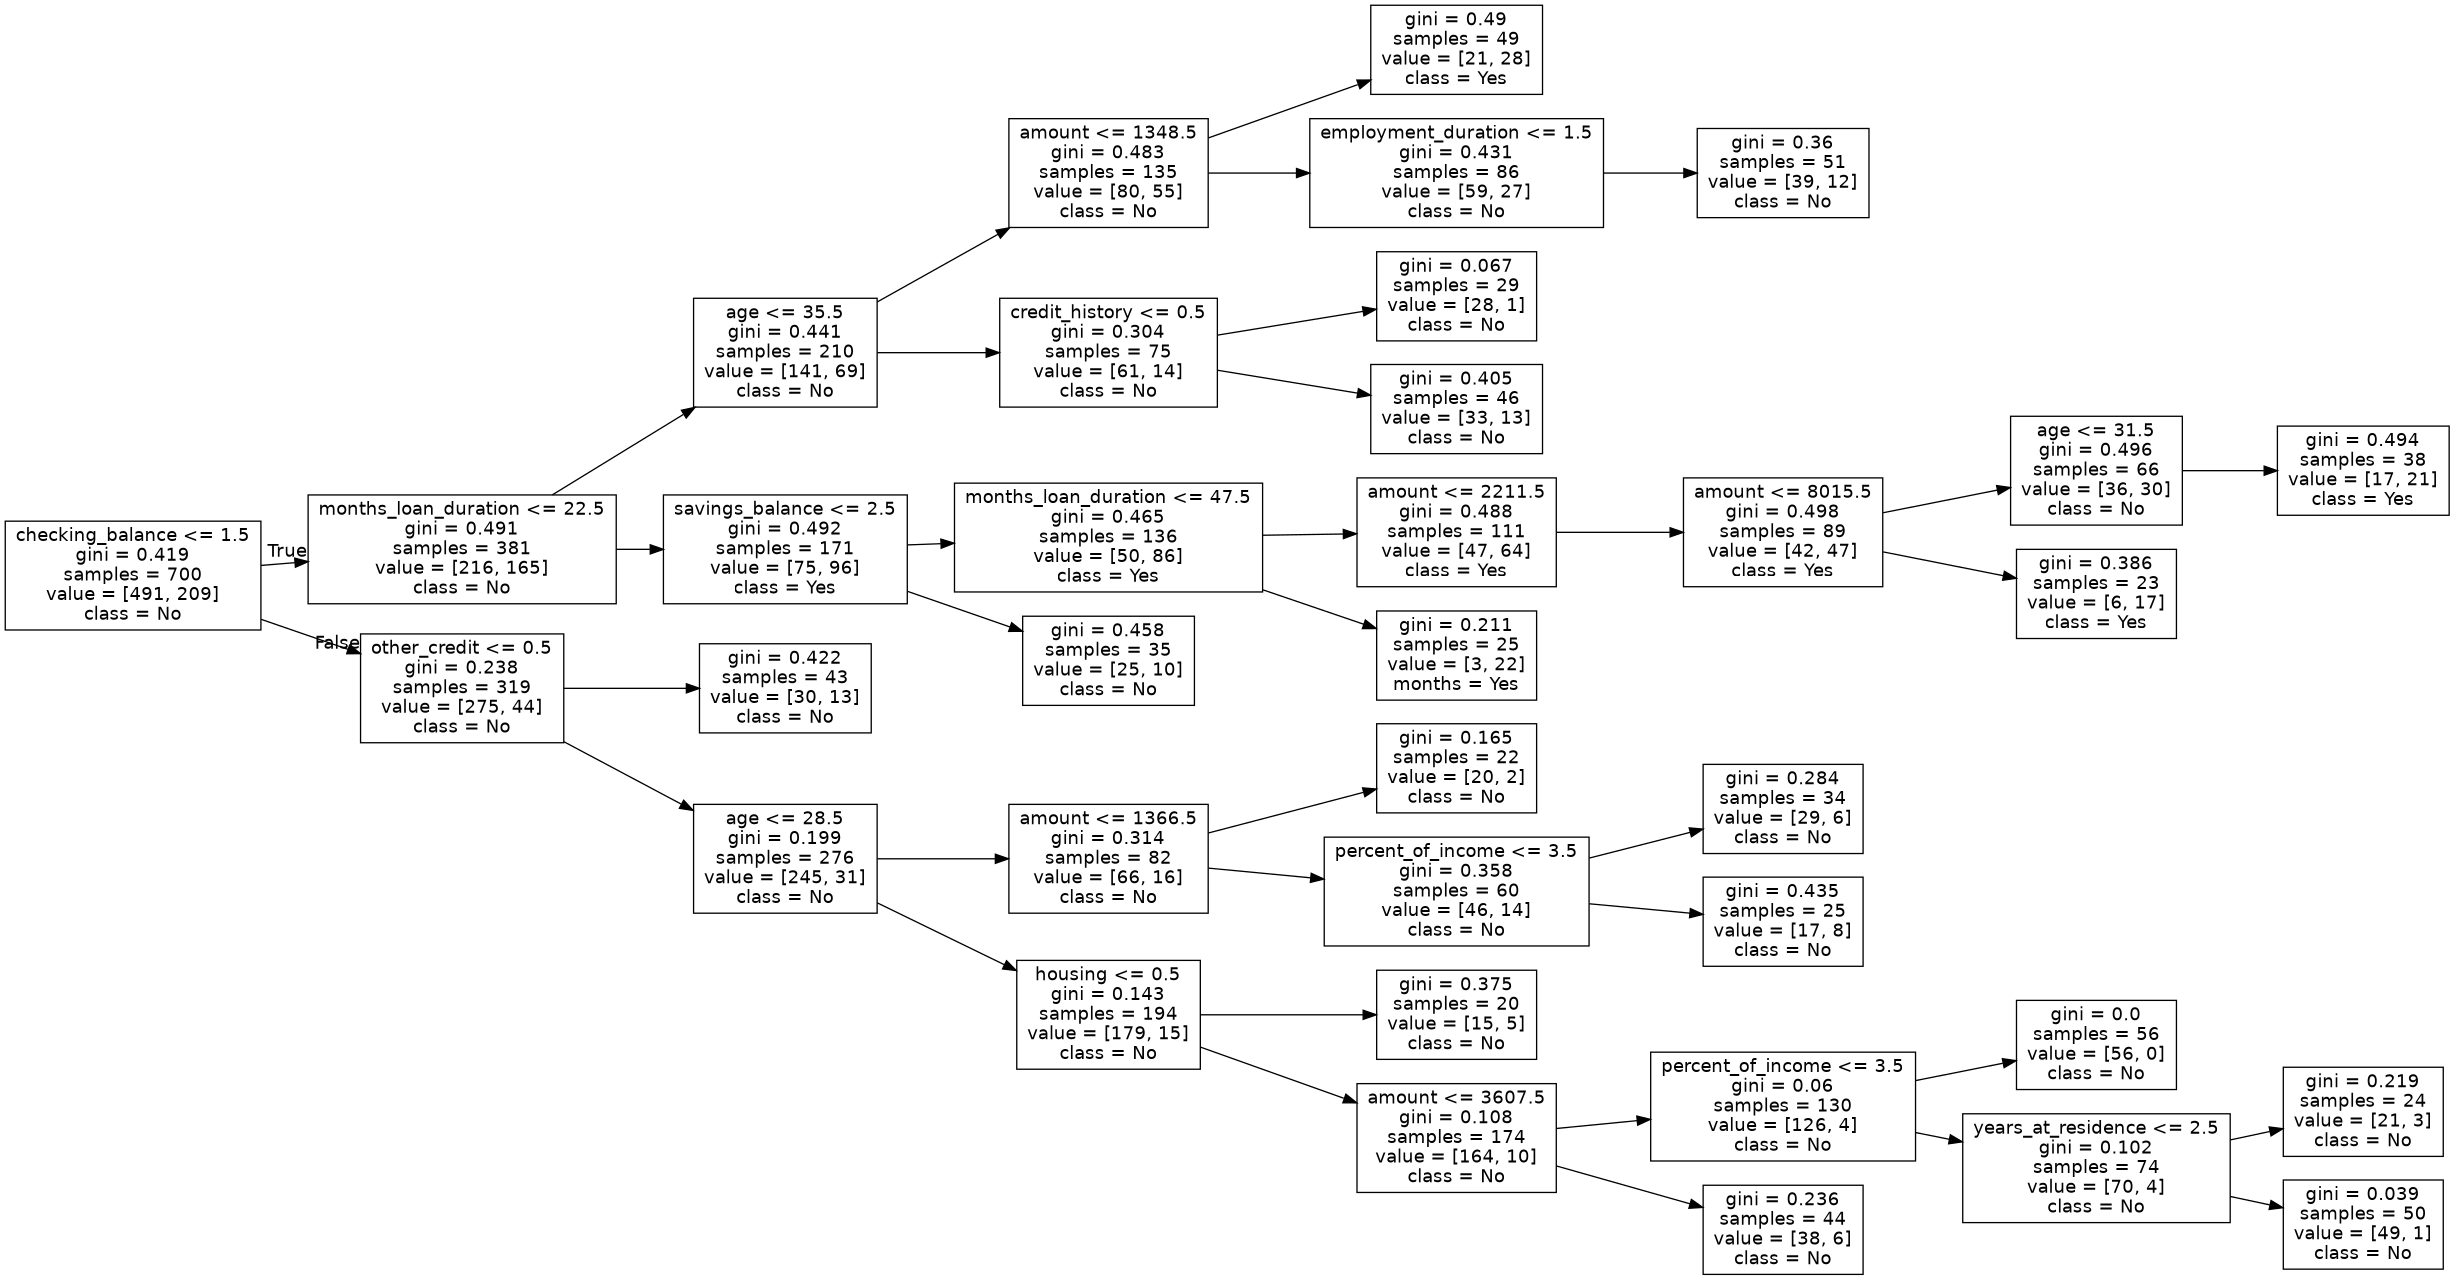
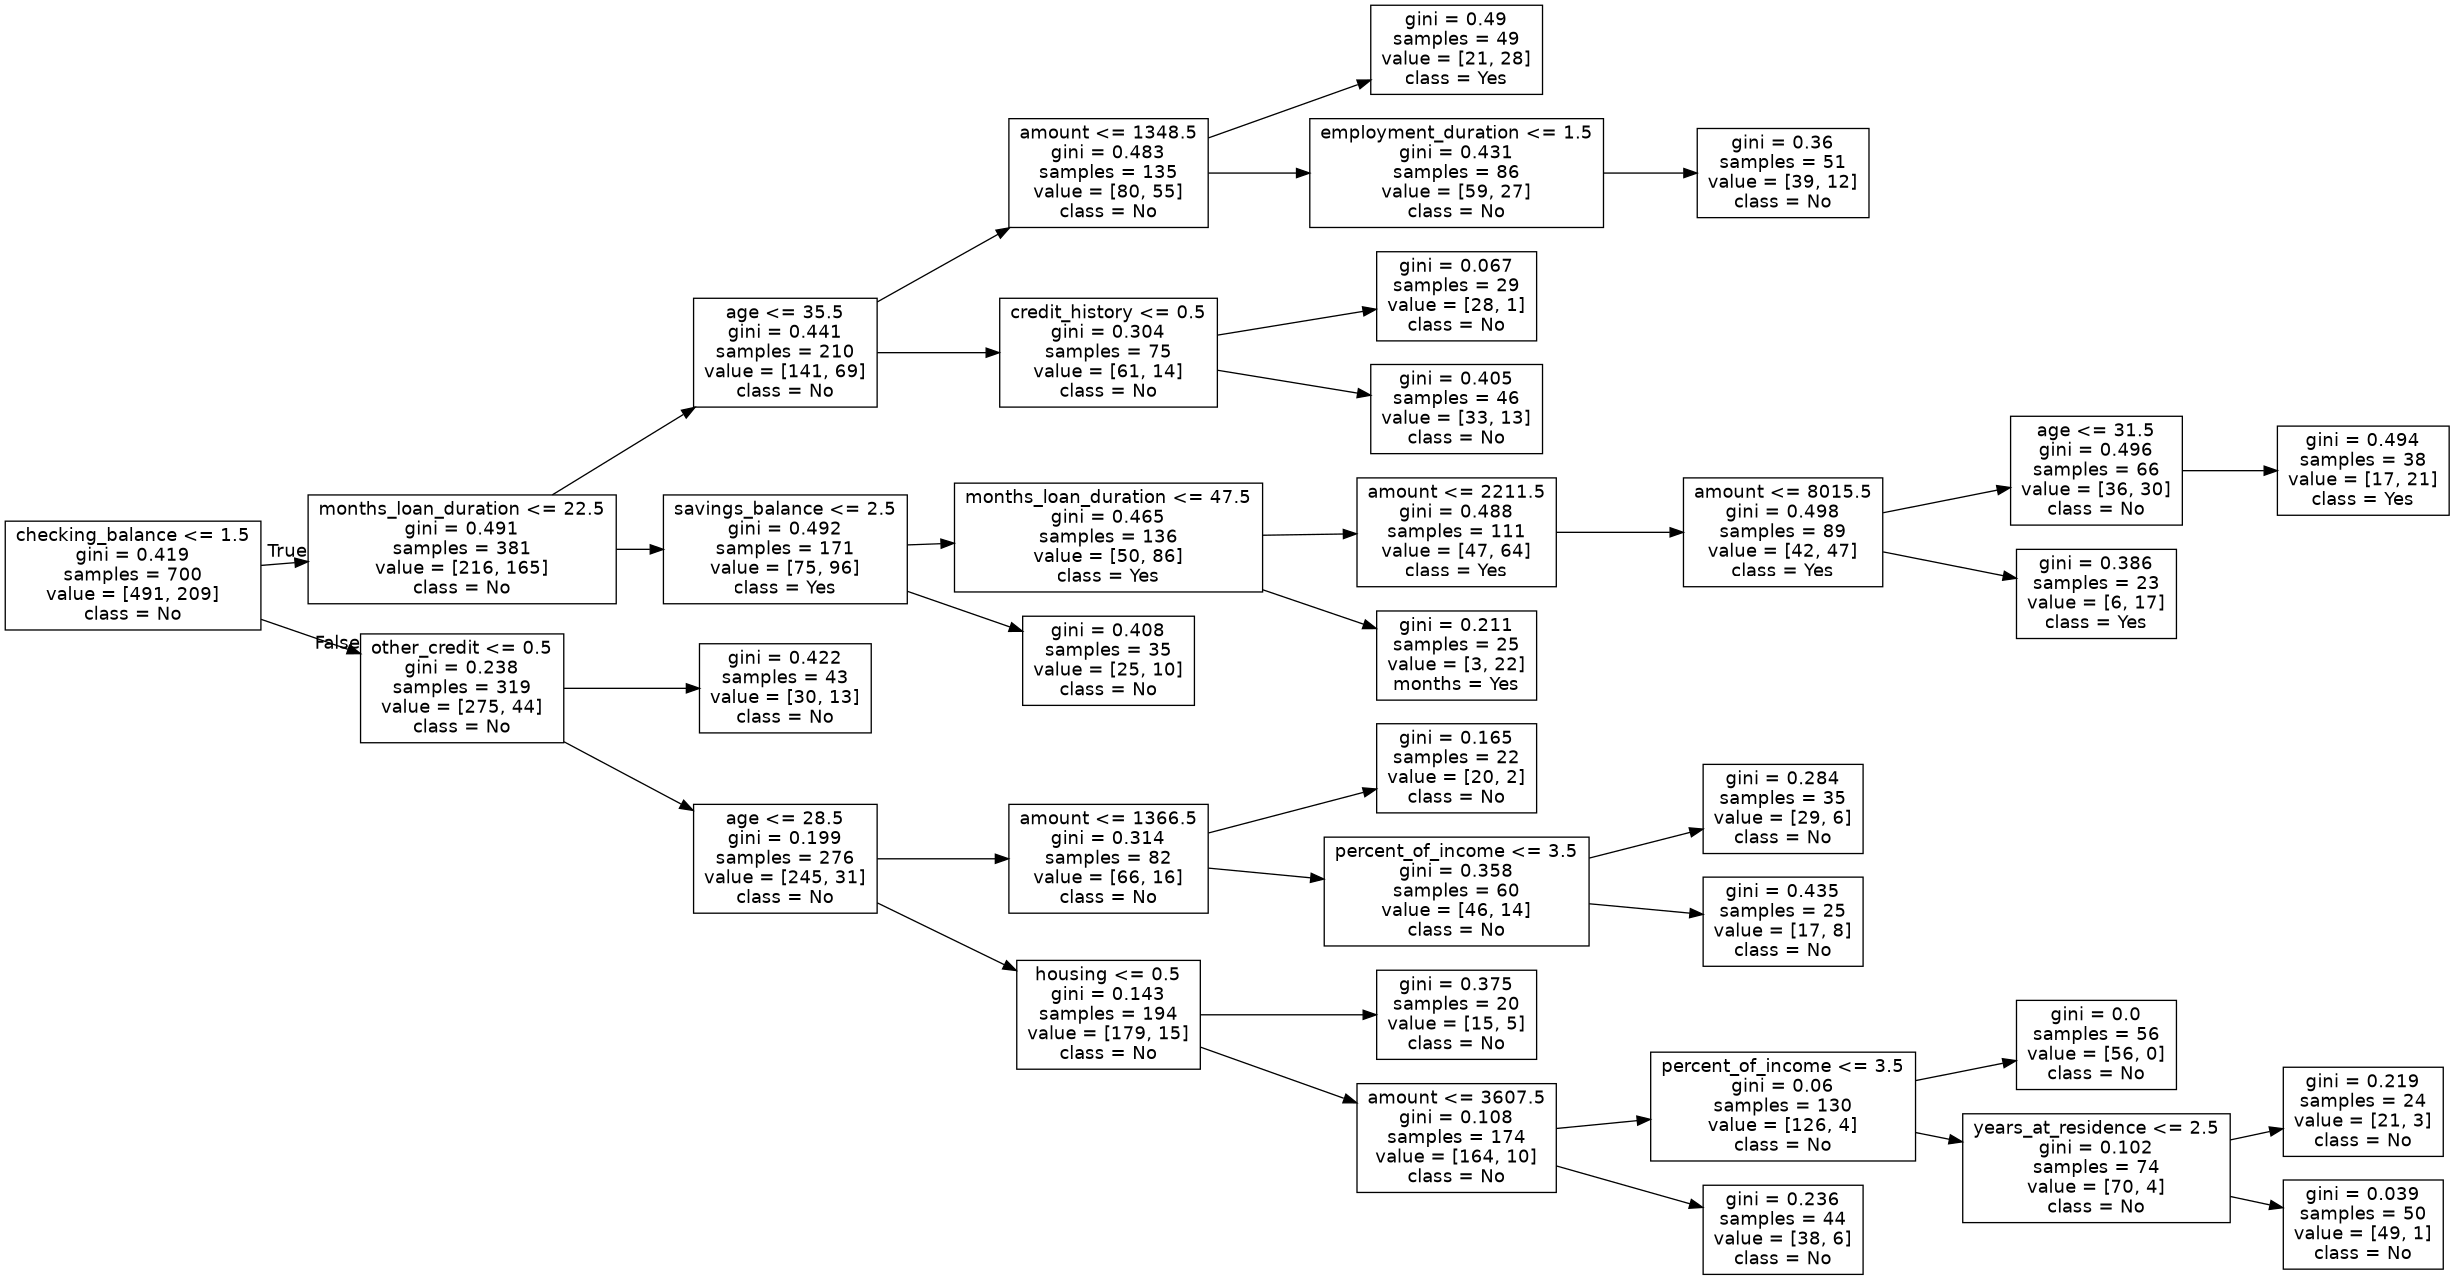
  digraph {
    rankdir=LR
    node [fontname=helvetica shape=box]
    edge [fontname=helvetica]
    n1 [label="checking_balance <= 1.5\ngini = 0.419\nsamples = 700\nvalue = [491, 209]\nclass = No"]
    n2 [label="months_loan_duration <= 22.5\ngini = 0.491\nsamples = 381\nvalue = [216, 165]\nclass = No"]
    n3 [label="other_credit <= 0.5\ngini = 0.238\nsamples = 319\nvalue = [275, 44]\nclass = No"]
    n4 [label="age <= 35.5\ngini = 0.441\nsamples = 210\nvalue = [141, 69]\nclass = No"]
    n5 [label="savings_balance <= 2.5\ngini = 0.492\nsamples = 171\nvalue = [75, 96]\nclass = Yes"]
    n6 [label="gini = 0.422\nsamples = 43\nvalue = [30, 13]\nclass = No"]
    n7 [label="age <= 28.5\ngini = 0.199\nsamples = 276\nvalue = [245, 31]\nclass = No"]
    n8 [label="amount <= 1348.5\ngini = 0.483\nsamples = 135\nvalue = [80, 55]\nclass = No"]
    n9 [label="credit_history <= 0.5\ngini = 0.304\nsamples = 75\nvalue = [61, 14]\nclass = No"]
    n10 [label="months_loan_duration <= 47.5\ngini = 0.465\nsamples = 136\nvalue = [50, 86]\nclass = Yes"]
-   n11 [label="gini = 0.458\nsamples = 35\nvalue = [25, 10]\nclass = No"]
+   n11 [label="gini = 0.408\nsamples = 35\nvalue = [25, 10]\nclass = No"]
    n12 [label="gini = 0.49\nsamples = 49\nvalue = [21, 28]\nclass = Yes"]
    n13 [label="employment_duration <= 1.5\ngini = 0.431\nsamples = 86\nvalue = [59, 27]\nclass = No"]
    n14 [label="gini = 0.067\nsamples = 29\nvalue = [28, 1]\nclass = No"]
    n15 [label="gini = 0.405\nsamples = 46\nvalue = [33, 13]\nclass = No"]
    n16 [label="gini = 0.36\nsamples = 51\nvalue = [39, 12]\nclass = No"]
    n17 [label="amount <= 2211.5\ngini = 0.488\nsamples = 111\nvalue = [47, 64]\nclass = Yes"]
    n18 [label="gini = 0.211\nsamples = 25\nvalue = [3, 22]\nmonths = Yes"]
    n19 [label="amount <= 8015.5\ngini = 0.498\nsamples = 89\nvalue = [42, 47]\nclass = Yes"]
    n20 [label="age <= 31.5\ngini = 0.496\nsamples = 66\nvalue = [36, 30]\nclass = No"]
    n21 [label="gini = 0.386\nsamples = 23\nvalue = [6, 17]\nclass = Yes"]
    n22 [label="gini = 0.494\nsamples = 38\nvalue = [17, 21]\nclass = Yes"]
    n23 [label="amount <= 1366.5\ngini = 0.314\nsamples = 82\nvalue = [66, 16]\nclass = No"]
    n24 [label="housing <= 0.5\ngini = 0.143\nsamples = 194\nvalue = [179, 15]\nclass = No"]
    n25 [label="gini = 0.165\nsamples = 22\nvalue = [20, 2]\nclass = No"]
    n26 [label="percent_of_income <= 3.5\ngini = 0.358\nsamples = 60\nvalue = [46, 14]\nclass = No"]
    n27 [label="gini = 0.375\nsamples = 20\nvalue = [15, 5]\nclass = No"]
    n28 [label="amount <= 3607.5\ngini = 0.108\nsamples = 174\nvalue = [164, 10]\nclass = No"]
-   n29 [label="gini = 0.284\nsamples = 34\nvalue = [29, 6]\nclass = No"]
+   n29 [label="gini = 0.284\nsamples = 35\nvalue = [29, 6]\nclass = No"]
    n30 [label="gini = 0.435\nsamples = 25\nvalue = [17, 8]\nclass = No"]
    n31 [label="percent_of_income <= 3.5\ngini = 0.06\nsamples = 130\nvalue = [126, 4]\nclass = No"]
    n32 [label="gini = 0.236\nsamples = 44\nvalue = [38, 6]\nclass = No"]
    n33 [label="gini = 0.0\nsamples = 56\nvalue = [56, 0]\nclass = No"]
    n34 [label="years_at_residence <= 2.5\ngini = 0.102\nsamples = 74\nvalue = [70, 4]\nclass = No"]
    n35 [label="gini = 0.219\nsamples = 24\nvalue = [21, 3]\nclass = No"]
    n36 [label="gini = 0.039\nsamples = 50\nvalue = [49, 1]\nclass = No"]
    n1 -> n2 [headlabel=True labelangle=45 labeldistance=2.5]
    n1 -> n3 [headlabel=False labelangle=-45 labeldistance=2.5]
    n2 -> n4
    n2 -> n5
    n3 -> n6
    n3 -> n7
    n4 -> n8
    n4 -> n9
    n5 -> n10
    n5 -> n11
    n7 -> n23
    n7 -> n24
    n8 -> n12
    n8 -> n13
    n9 -> n14
    n9 -> n15
    n10 -> n17
    n10 -> n18
    n13 -> n16
    n17 -> n19
    n19 -> n20
    n19 -> n21
    n20 -> n22
    n23 -> n25
    n23 -> n26
    n24 -> n27
    n24 -> n28
    n26 -> n29
    n26 -> n30
    n28 -> n31
    n28 -> n32
    n31 -> n33
    n31 -> n34
    n34 -> n35
    n34 -> n36
  }
